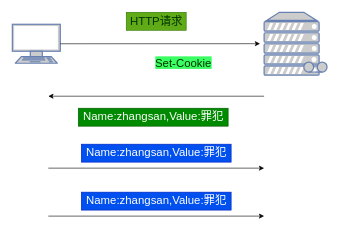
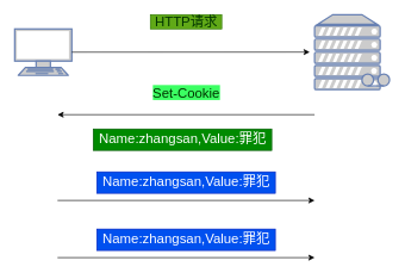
  <mxCell id="0" />
  <mxCell id="1" parent="0" />
  <mxCell id="2" value="" style="fontColor=#0066CC;verticalAlign=top;verticalLabelPosition=bottom;labelPosition=center;align=center;html=1;outlineConnect=0;fillColor=#CCCCCC;strokeColor=#6881B3;gradientColor=none;gradientDirection=north;strokeWidth=2;shape=mxgraph.networks.terminal;" vertex="1" parent="1"><mxGeometry x="20" y="40" width="80" height="65" as="geometry" /></mxCell>
  <mxCell id="3" value="" style="fontColor=#0066CC;verticalAlign=top;verticalLabelPosition=bottom;labelPosition=center;align=center;html=1;outlineConnect=0;fillColor=#CCCCCC;strokeColor=#6881B3;gradientColor=none;gradientDirection=north;strokeWidth=2;shape=mxgraph.networks.tape_storage;" vertex="1" parent="1"><mxGeometry x="440" y="20" width="105" height="105" as="geometry" /></mxCell>
  <mxCell id="4" value="" style="endArrow=classic;html=1;exitX=1;exitY=0.5;exitDx=0;exitDy=0;exitPerimeter=0;entryX=-0.065;entryY=0.499;entryDx=0;entryDy=0;entryPerimeter=0;" edge="1" parent="1" source="2" target="3"><mxGeometry width="50" height="50" relative="1" as="geometry"><mxPoint x="260" y="260" as="sourcePoint" /><mxPoint x="310" y="210" as="targetPoint" /></mxGeometry></mxCell>
- <mxCell id="5" value="&lt;span style=&quot;font-size: 19px&quot;&gt;&lt;font color=&quot;#003300&quot;&gt;HTTP请求&lt;/font&gt;&lt;/span&gt;" style="text;html=1;align=center;verticalAlign=middle;resizable=0;points=[];autosize=1;strokeColor=#2D7600;fillColor=#60a917;fontColor=#ffffff;" vertex="1" parent="1"><mxGeometry x="210" y="20" width="100" height="30" as="geometry" /></mxCell>
+ <mxCell id="5" value="&lt;span style=&quot;font-size: 19px&quot;&gt;&lt;font color=&quot;#003300&quot;&gt;HTTP请求&lt;/font&gt;&lt;/span&gt;" style="text;html=1;align=center;verticalAlign=middle;resizable=0;points=[];autosize=1;strokeColor=#2D7600;fillColor=#60a917;fontColor=#ffffff;" vertex="1" parent="1"><mxGeometry x="210" y="20" width="100" height="20" as="geometry" /></mxCell>
  <mxCell id="6" value="" style="endArrow=classic;html=1;fontSize=19;fontColor=#003300;" edge="1" parent="1"><mxGeometry width="50" height="50" relative="1" as="geometry"><mxPoint x="440" y="160" as="sourcePoint" /><mxPoint x="80" y="160" as="targetPoint" /></mxGeometry></mxCell>
- <mxCell id="7" value="&lt;span style=&quot;background-color: rgb(59 , 255 , 98)&quot;&gt;Set-Cookie&lt;/span&gt;" style="text;html=1;align=center;verticalAlign=middle;resizable=0;points=[];autosize=1;strokeColor=none;fillColor=none;fontSize=19;fontColor=#003300;" vertex="1" parent="1"><mxGeometry x="250" y="90" width="110" height="30" as="geometry" /></mxCell>
+ <mxCell id="7" value="&lt;span style=&quot;background-color: rgb(59 , 255 , 98)&quot;&gt;Set-Cookie&lt;/span&gt;" style="text;html=1;align=center;verticalAlign=middle;resizable=0;points=[];autosize=1;strokeColor=none;fillColor=none;fontSize=19;fontColor=#003300;" vertex="1" parent="1"><mxGeometry x="205" y="115" width="110" height="30" as="geometry" /></mxCell>
  <mxCell id="8" value="Name:zhangsan,Value:罪犯" style="text;html=1;align=center;verticalAlign=middle;resizable=0;points=[];autosize=1;strokeColor=#005700;fillColor=#008a00;fontSize=19;fontColor=#ffffff;" vertex="1" parent="1"><mxGeometry x="130" y="180" width="250" height="30" as="geometry" /></mxCell>
  <mxCell id="9" value="" style="endArrow=classic;html=1;fontSize=19;fontColor=#003300;" edge="1" parent="1"><mxGeometry width="50" height="50" relative="1" as="geometry"><mxPoint x="80" y="280" as="sourcePoint" /><mxPoint x="440" y="280" as="targetPoint" /></mxGeometry></mxCell>
  <mxCell id="10" value="Name:zhangsan,Value:罪犯" style="text;html=1;align=center;verticalAlign=middle;resizable=0;points=[];autosize=1;strokeColor=#001DBC;fillColor=#0050ef;fontSize=19;fontColor=#ffffff;" vertex="1" parent="1"><mxGeometry x="135" y="240" width="250" height="30" as="geometry" /></mxCell>
  <mxCell id="11" value="" style="endArrow=classic;html=1;fontSize=19;fontColor=#003300;" edge="1" parent="1"><mxGeometry width="50" height="50" relative="1" as="geometry"><mxPoint x="80" y="360" as="sourcePoint" /><mxPoint x="440" y="360" as="targetPoint" /></mxGeometry></mxCell>
  <mxCell id="12" value="Name:zhangsan,Value:罪犯" style="text;html=1;align=center;verticalAlign=middle;resizable=0;points=[];autosize=1;strokeColor=#001DBC;fillColor=#0050ef;fontSize=19;fontColor=#ffffff;" vertex="1" parent="1"><mxGeometry x="135" y="320" width="250" height="30" as="geometry" /></mxCell>
